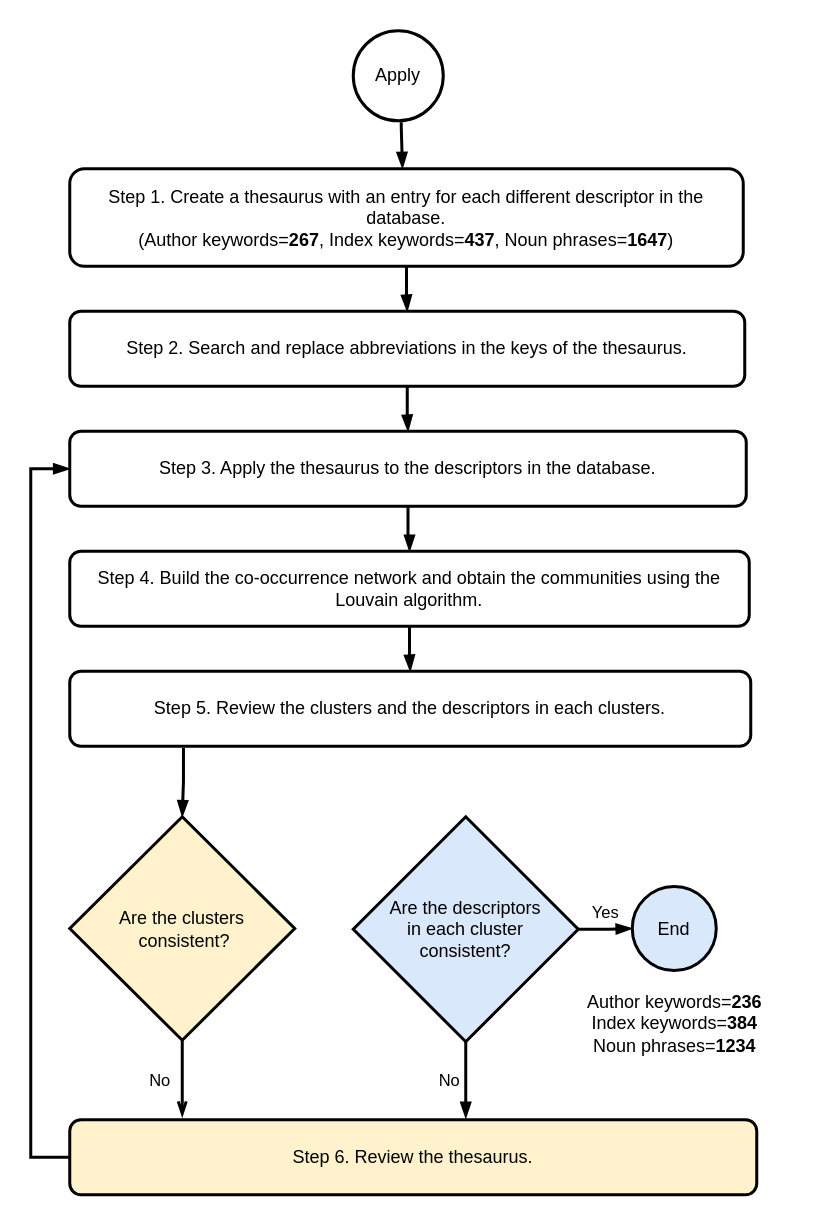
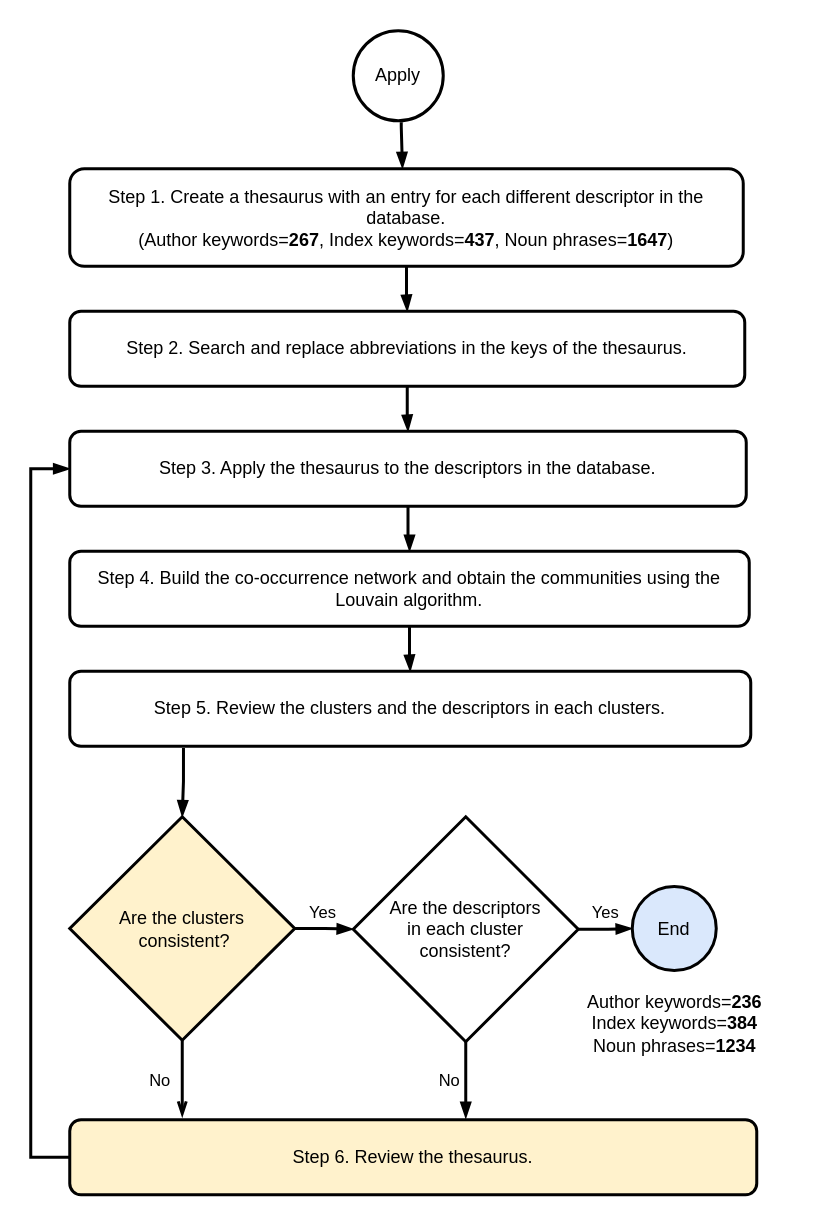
  <mxCell id="0" />
  <mxCell id="1" parent="0" />
  <mxCell id="2" style="edgeStyle=orthogonalEdgeStyle;rounded=0;orthogonalLoop=1;jettySize=auto;html=1;entryX=0.5;entryY=0;entryDx=0;entryDy=0;strokeColor=#000000;strokeWidth=2;endArrow=blockThin;endFill=1;" parent="1" source="3" target="5" edge="1"><mxGeometry relative="1" as="geometry" /></mxCell>
  <mxCell id="3" value="Step 1. Create a thesaurus with an entry for each different descriptor in the database.&lt;br&gt;(Author keywords=&lt;b&gt;267&lt;/b&gt;, Index keywords=&lt;b&gt;437&lt;/b&gt;, Noun phrases=&lt;b&gt;1647&lt;/b&gt;)" style="rounded=1;whiteSpace=wrap;html=1;fillColor=#FFFFFF;strokeColor=#000000;strokeWidth=2;fontColor=#000000;" parent="1" vertex="1"><mxGeometry x="46" y="112" width="449" height="65" as="geometry" /></mxCell>
  <mxCell id="4" style="edgeStyle=orthogonalEdgeStyle;shape=connector;rounded=0;orthogonalLoop=1;jettySize=auto;html=1;entryX=0.5;entryY=0;entryDx=0;entryDy=0;labelBackgroundColor=default;strokeColor=#000000;strokeWidth=2;align=center;verticalAlign=middle;fontFamily=Helvetica;fontSize=11;fontColor=default;endArrow=blockThin;endFill=1;" parent="1" source="5" target="7" edge="1"><mxGeometry relative="1" as="geometry" /></mxCell>
  <mxCell id="5" value="Step 2. Search and replace abbreviations in the keys of the thesaurus." style="rounded=1;whiteSpace=wrap;html=1;fillColor=#FFFFFF;strokeColor=#000000;strokeWidth=2;fontColor=#000000;" parent="1" vertex="1"><mxGeometry x="46" y="207" width="450" height="50" as="geometry" /></mxCell>
  <mxCell id="6" style="edgeStyle=orthogonalEdgeStyle;shape=connector;rounded=0;orthogonalLoop=1;jettySize=auto;html=1;entryX=0.5;entryY=0;entryDx=0;entryDy=0;labelBackgroundColor=default;strokeColor=#000000;strokeWidth=2;align=center;verticalAlign=middle;fontFamily=Helvetica;fontSize=11;fontColor=default;endArrow=blockThin;endFill=1;" parent="1" source="7" target="9" edge="1"><mxGeometry relative="1" as="geometry" /></mxCell>
  <mxCell id="7" value="Step 3. Apply the thesaurus to the descriptors in the database." style="rounded=1;whiteSpace=wrap;html=1;fillColor=#FFFFFF;strokeColor=#000000;strokeWidth=2;fontColor=#000000;" parent="1" vertex="1"><mxGeometry x="46" y="287" width="451" height="50" as="geometry" /></mxCell>
  <mxCell id="8" style="edgeStyle=orthogonalEdgeStyle;shape=connector;rounded=0;orthogonalLoop=1;jettySize=auto;html=1;entryX=0.5;entryY=0;entryDx=0;entryDy=0;labelBackgroundColor=default;strokeColor=#000000;strokeWidth=2;align=center;verticalAlign=middle;fontFamily=Helvetica;fontSize=11;fontColor=default;endArrow=blockThin;endFill=1;" parent="1" source="9" target="11" edge="1"><mxGeometry relative="1" as="geometry" /></mxCell>
  <mxCell id="9" value="Step 4. Build the co-occurrence network and obtain the communities using the Louvain algorithm." style="rounded=1;whiteSpace=wrap;html=1;fillColor=#FFFFFF;strokeColor=#000000;strokeWidth=2;fontColor=#000000;" parent="1" vertex="1"><mxGeometry x="46" y="367" width="453" height="50" as="geometry" /></mxCell>
  <mxCell id="10" style="edgeStyle=orthogonalEdgeStyle;shape=connector;rounded=0;orthogonalLoop=1;jettySize=auto;html=1;entryX=0.5;entryY=0;entryDx=0;entryDy=0;labelBackgroundColor=default;strokeColor=#000000;strokeWidth=2;align=center;verticalAlign=middle;fontFamily=Helvetica;fontSize=11;fontColor=default;endArrow=blockThin;endFill=1;exitX=0.167;exitY=1.024;exitDx=0;exitDy=0;exitPerimeter=0;" parent="1" source="11" target="12" edge="1"><mxGeometry relative="1" as="geometry" /></mxCell>
  <mxCell id="11" value="Step 5. Review the clusters and the descriptors&amp;nbsp;in each clusters." style="rounded=1;whiteSpace=wrap;html=1;fillColor=#FFFFFF;strokeColor=#000000;strokeWidth=2;fontColor=#000000;" parent="1" vertex="1"><mxGeometry x="46" y="447" width="454" height="50" as="geometry" /></mxCell>
  <mxCell id="12" value="Are the clusters&lt;br&gt;&amp;nbsp;consistent?" style="rhombus;whiteSpace=wrap;html=1;fillColor=#fff2cc;strokeColor=#000000;strokeWidth=2;fontColor=#000000;" parent="1" vertex="1"><mxGeometry x="46" y="544" width="150" height="149" as="geometry" /></mxCell>
- <mxCell id="13" value="Are the&amp;nbsp;descriptors&lt;br&gt;in each cluster &lt;br&gt;consistent?" style="rhombus;whiteSpace=wrap;html=1;fillColor=#dae8fc;strokeColor=#000000;strokeWidth=2;fontColor=#000000;" parent="1" vertex="1"><mxGeometry x="235" y="544" width="150" height="150" as="geometry" /></mxCell>
+ <mxCell id="13" value="Are the&amp;nbsp;descriptors&lt;br&gt;in each cluster &lt;br&gt;consistent?" style="rhombus;whiteSpace=wrap;html=1;fillColor=#FFFFFF;strokeColor=#000000;strokeWidth=2;fontColor=#000000;" parent="1" vertex="1"><mxGeometry x="235" y="544" width="150" height="150" as="geometry" /></mxCell>
+ <mxCell id="14" style="edgeStyle=orthogonalEdgeStyle;rounded=0;orthogonalLoop=1;jettySize=auto;html=1;entryX=0;entryY=0.5;entryDx=0;entryDy=0;strokeColor=#000000;endArrow=blockThin;endFill=1;strokeWidth=2;" parent="1" source="12" target="13" edge="1"><mxGeometry relative="1" as="geometry" /></mxCell>
+ <mxCell id="15" value="Yes&amp;nbsp;" style="edgeLabel;html=1;align=center;verticalAlign=middle;resizable=0;points=[];fontColor=#000000;labelBackgroundColor=none;" parent="14" vertex="1" connectable="0"><mxGeometry x="0.121" y="1" relative="1" as="geometry"><mxPoint x="-2" y="-11" as="offset" /></mxGeometry></mxCell>
  <mxCell id="16" value="End" style="ellipse;whiteSpace=wrap;html=1;aspect=fixed;fillColor=#dae8fc;strokeColor=#000000;strokeWidth=2;fontColor=#000000;" parent="1" vertex="1"><mxGeometry x="421" y="590.5" width="56" height="56" as="geometry" /></mxCell>
  <mxCell id="17" style="edgeStyle=orthogonalEdgeStyle;rounded=0;orthogonalLoop=1;jettySize=auto;html=1;entryX=0;entryY=0.5;entryDx=0;entryDy=0;strokeColor=#000000;strokeWidth=2;endArrow=blockThin;endFill=1;" parent="1" source="13" target="16" edge="1"><mxGeometry relative="1" as="geometry" /></mxCell>
  <mxCell id="18" value="Yes" style="edgeLabel;html=1;align=center;verticalAlign=middle;resizable=0;points=[];fontColor=#000000;labelBackgroundColor=none;" parent="17" vertex="1" connectable="0"><mxGeometry x="-0.086" y="-1" relative="1" as="geometry"><mxPoint y="-13" as="offset" /></mxGeometry></mxCell>
  <mxCell id="19" style="edgeStyle=orthogonalEdgeStyle;shape=connector;rounded=0;orthogonalLoop=1;jettySize=auto;html=1;entryX=0;entryY=0.5;entryDx=0;entryDy=0;labelBackgroundColor=default;strokeColor=#000000;strokeWidth=2;align=center;verticalAlign=middle;fontFamily=Helvetica;fontSize=11;fontColor=default;endArrow=blockThin;endFill=1;" parent="1" source="20" target="7" edge="1"><mxGeometry relative="1" as="geometry"><Array as="points"><mxPoint x="20" y="771" /><mxPoint x="20" y="312" /></Array></mxGeometry></mxCell>
  <mxCell id="20" value="Step 6. Review the thesaurus." style="rounded=1;whiteSpace=wrap;html=1;fillColor=#fff2cc;strokeColor=#000000;strokeWidth=2;fontColor=#000000;" parent="1" vertex="1"><mxGeometry x="46" y="746" width="458" height="50" as="geometry" /></mxCell>
  <mxCell id="21" style="edgeStyle=orthogonalEdgeStyle;rounded=0;orthogonalLoop=1;jettySize=auto;html=1;strokeColor=#000000;strokeWidth=2;endArrow=openThin;endFill=0;" parent="1" source="12" edge="1"><mxGeometry relative="1" as="geometry"><mxPoint x="121" y="744" as="targetPoint" /></mxGeometry></mxCell>
  <mxCell id="22" value="No" style="edgeLabel;html=1;align=center;verticalAlign=middle;resizable=0;points=[];fontColor=#000000;labelBackgroundColor=none;" parent="21" vertex="1" connectable="0"><mxGeometry x="-0.228" relative="1" as="geometry"><mxPoint x="-16" y="6" as="offset" /></mxGeometry></mxCell>
  <mxCell id="23" style="edgeStyle=orthogonalEdgeStyle;rounded=0;orthogonalLoop=1;jettySize=auto;html=1;strokeWidth=2;endArrow=blockThin;endFill=1;strokeColor=#000000;" parent="1" source="13" edge="1"><mxGeometry relative="1" as="geometry"><mxPoint x="310" y="745" as="targetPoint" /></mxGeometry></mxCell>
  <mxCell id="24" value="No" style="edgeLabel;html=1;align=center;verticalAlign=middle;resizable=0;points=[];labelBackgroundColor=none;fontColor=#000000;" parent="23" vertex="1" connectable="0"><mxGeometry x="-0.027" relative="1" as="geometry"><mxPoint x="-12" as="offset" /></mxGeometry></mxCell>
  <mxCell id="25" value="Apply" style="ellipse;whiteSpace=wrap;html=1;aspect=fixed;fillColor=#FFFFFF;strokeColor=#000000;strokeWidth=2;fontColor=#000000;" parent="1" vertex="1"><mxGeometry x="235" y="20" width="60" height="60" as="geometry" /></mxCell>
  <mxCell id="26" value="Author keywords=&lt;b&gt;236&lt;/b&gt;&lt;br&gt;Index keywords=&lt;b&gt;384&lt;/b&gt;&lt;br&gt;Noun phrases=&lt;b&gt;1234&lt;/b&gt;" style="text;html=1;strokeColor=none;fillColor=none;align=center;verticalAlign=middle;whiteSpace=wrap;rounded=0;fontColor=#000000;" parent="1" vertex="1"><mxGeometry x="370.5" y="654" width="157" height="55" as="geometry" /></mxCell>
  <mxCell id="27" style="edgeStyle=orthogonalEdgeStyle;rounded=0;orthogonalLoop=1;jettySize=auto;html=1;strokeColor=#000000;strokeWidth=2;endArrow=blockThin;endFill=1;entryX=0.494;entryY=-0.003;entryDx=0;entryDy=0;entryPerimeter=0;" edge="1" parent="1" target="3"><mxGeometry relative="1" as="geometry"><mxPoint x="267" y="81" as="sourcePoint" /><mxPoint x="281" y="217" as="targetPoint" /><Array as="points"><mxPoint x="267" y="84" /><mxPoint x="268" y="84" /></Array></mxGeometry></mxCell>
